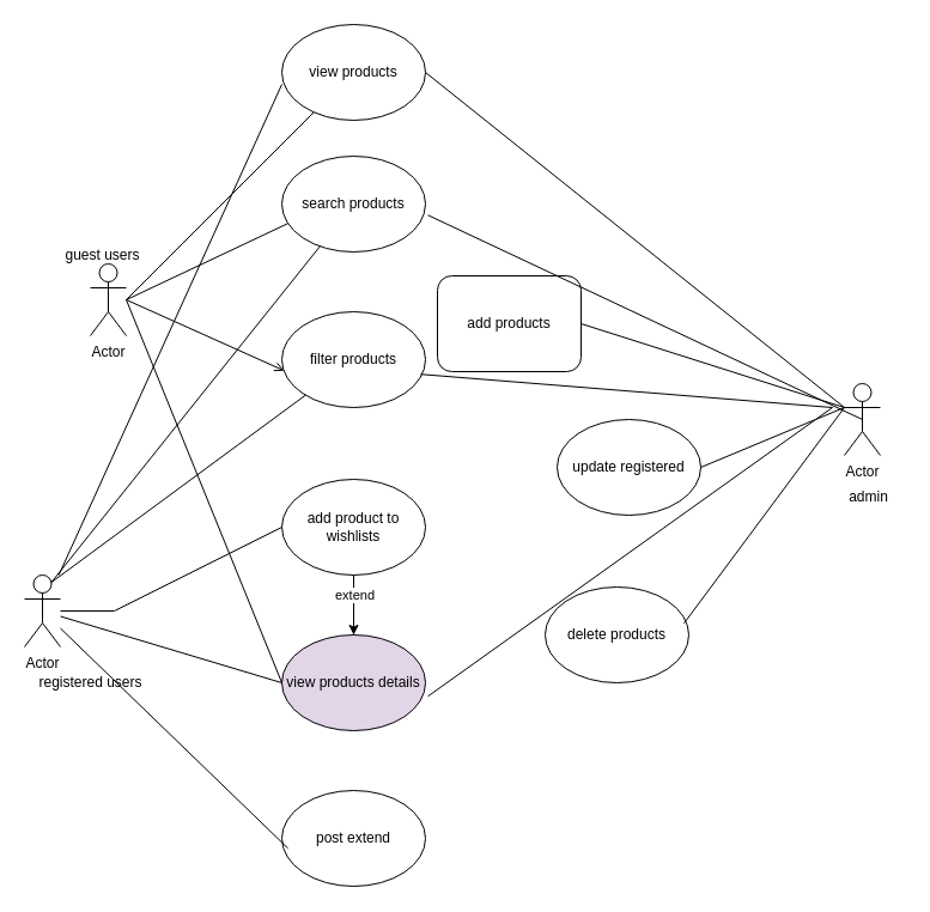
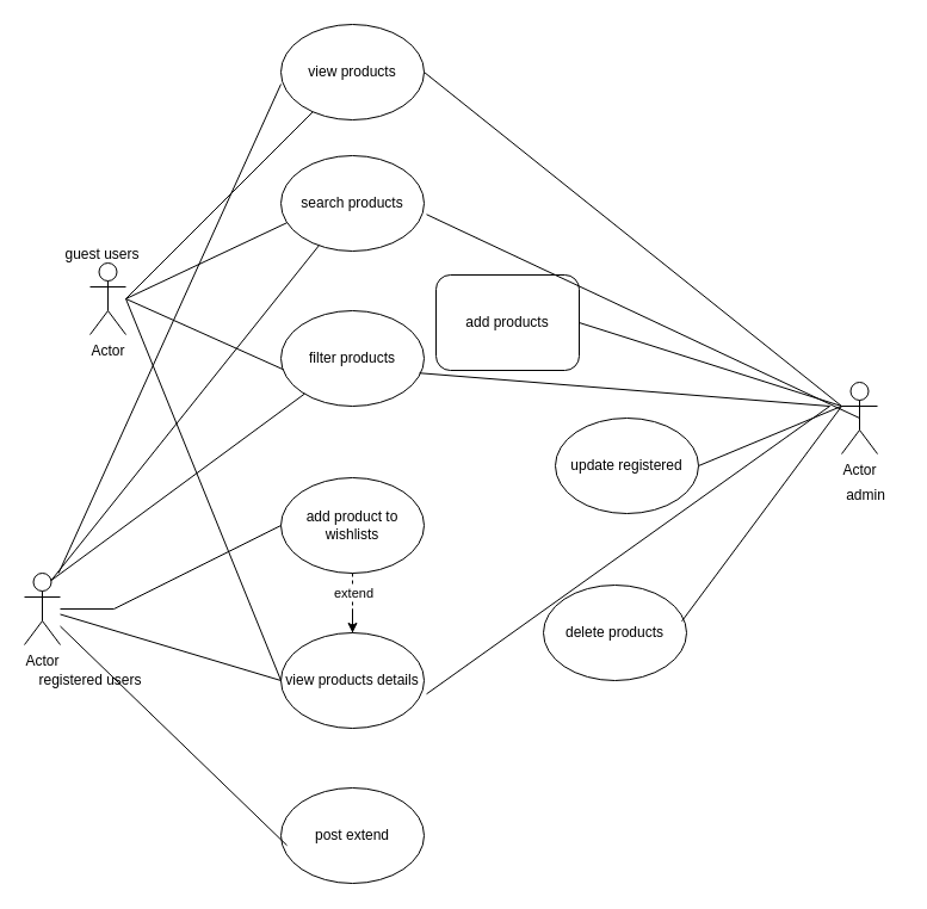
  <mxCell id="0" />
  <mxCell id="1" parent="0" />
  <mxCell id="2" value="Actor" style="shape=umlActor;verticalLabelPosition=bottom;verticalAlign=top;html=1;outlineConnect=0;" vertex="1" parent="1"><mxGeometry x="75" y="220" width="30" height="60" as="geometry" /></mxCell>
  <mxCell id="3" value="Actor" style="shape=umlActor;verticalLabelPosition=bottom;verticalAlign=top;html=1;outlineConnect=0;" vertex="1" parent="1"><mxGeometry x="705" y="320" width="30" height="60" as="geometry" /></mxCell>
  <mxCell id="4" value="search products" style="ellipse;whiteSpace=wrap;html=1;" vertex="1" parent="1"><mxGeometry x="235" y="130" width="120" height="80" as="geometry" /></mxCell>
  <mxCell id="5" value="filter products" style="ellipse;whiteSpace=wrap;html=1;" vertex="1" parent="1"><mxGeometry x="235" y="260" width="120" height="80" as="geometry" /></mxCell>
  <mxCell id="6" value="add product to wishlists" style="ellipse;whiteSpace=wrap;html=1;" vertex="1" parent="1"><mxGeometry x="235" y="400" width="120" height="80" as="geometry" /></mxCell>
- <mxCell id="7" value="view products details" style="ellipse;whiteSpace=wrap;html=1;fillColor=#e1d5e7;" vertex="1" parent="1"><mxGeometry x="235" y="530" width="120" height="80" as="geometry" /></mxCell>
+ <mxCell id="7" value="view products details" style="ellipse;whiteSpace=wrap;html=1;" vertex="1" parent="1"><mxGeometry x="235" y="530" width="120" height="80" as="geometry" /></mxCell>
  <mxCell id="8" value="post extend" style="ellipse;whiteSpace=wrap;html=1;" vertex="1" parent="1"><mxGeometry x="235" y="660" width="120" height="80" as="geometry" /></mxCell>
  <mxCell id="9" value="view products" style="ellipse;whiteSpace=wrap;html=1;" vertex="1" parent="1"><mxGeometry x="235" width="120" height="80" as="geometry" y="20" /></mxCell>
  <mxCell id="10" value="add products" style="whiteSpace=wrap;html=1;rounded=1;" vertex="1" parent="1"><mxGeometry x="365" y="230" width="120" height="80" as="geometry" /></mxCell>
  <mxCell id="11" value="update registered" style="ellipse;whiteSpace=wrap;html=1;" vertex="1" parent="1"><mxGeometry x="465" y="350" width="120" height="80" as="geometry" /></mxCell>
  <mxCell id="12" value="delete products" style="ellipse;whiteSpace=wrap;html=1;" vertex="1" parent="1"><mxGeometry x="455" y="490" width="120" height="80" as="geometry" /></mxCell>
  <mxCell id="13" value="" style="endArrow=none;html=1;rounded=0;" edge="1" parent="1" target="9"><mxGeometry width="50" height="50" relative="1" as="geometry"><mxPoint x="105" y="250" as="sourcePoint" /><mxPoint x="155" y="200" as="targetPoint" /></mxGeometry></mxCell>
  <mxCell id="14" value="" style="endArrow=none;html=1;rounded=0;entryX=0.042;entryY=0.703;entryDx=0;entryDy=0;entryPerimeter=0;" edge="1" parent="1" target="4"><mxGeometry width="50" height="50" relative="1" as="geometry"><mxPoint x="105" y="250" as="sourcePoint" /><mxPoint x="405" y="380" as="targetPoint" /></mxGeometry></mxCell>
- <mxCell id="15" value="" style="endArrow=open;html=1;rounded=0;entryX=0.017;entryY=0.616;entryDx=0;entryDy=0;entryPerimeter=0;exitX=0;exitY=0.5;exitDx=0;exitDy=0;" edge="1" parent="1" source="7" target="5"><mxGeometry width="50" height="50" relative="1" as="geometry"><mxPoint x="355" y="430" as="sourcePoint" /><mxPoint x="405" y="380" as="targetPoint" /><Array as="points"><mxPoint x="105" y="250" /></Array></mxGeometry></mxCell>
+ <mxCell id="15" value="" style="endArrow=none;html=1;rounded=0;entryX=0.017;entryY=0.616;entryDx=0;entryDy=0;entryPerimeter=0;exitX=0;exitY=0.5;exitDx=0;exitDy=0;" edge="1" parent="1" source="7" target="5"><mxGeometry width="50" height="50" relative="1" as="geometry"><mxPoint x="355" y="430" as="sourcePoint" /><mxPoint x="405" y="380" as="targetPoint" /><Array as="points"><mxPoint x="105" y="250" /></Array></mxGeometry></mxCell>
  <mxCell id="16" value="" style="endArrow=none;html=1;rounded=0;exitX=0;exitY=0.625;exitDx=0;exitDy=0;exitPerimeter=0;" edge="1" parent="1" source="9" target="32"><mxGeometry width="50" height="50" relative="1" as="geometry"><mxPoint x="355" y="430" as="sourcePoint" /><mxPoint x="405" y="380" as="targetPoint" /></mxGeometry></mxCell>
  <mxCell id="17" value="" style="endArrow=none;html=1;rounded=0;exitX=0.75;exitY=0.1;exitDx=0;exitDy=0;exitPerimeter=0;" edge="1" parent="1" source="32" target="4"><mxGeometry width="50" height="50" relative="1" as="geometry"><mxPoint x="355" y="430" as="sourcePoint" /><mxPoint x="405" y="380" as="targetPoint" /></mxGeometry></mxCell>
  <mxCell id="18" value="" style="endArrow=none;html=1;rounded=0;exitX=0.75;exitY=0.1;exitDx=0;exitDy=0;exitPerimeter=0;" edge="1" parent="1" source="32" target="5"><mxGeometry width="50" height="50" relative="1" as="geometry"><mxPoint x="355" y="430" as="sourcePoint" /><mxPoint x="405" y="380" as="targetPoint" /></mxGeometry></mxCell>
  <mxCell id="19" value="" style="endArrow=none;html=1;rounded=0;entryX=0;entryY=0.5;entryDx=0;entryDy=0;" edge="1" parent="1" source="32" target="6"><mxGeometry width="50" height="50" relative="1" as="geometry"><mxPoint x="108" y="516" as="sourcePoint" /><mxPoint x="273" y="344" as="targetPoint" /><Array as="points"><mxPoint x="95" y="510" /></Array></mxGeometry></mxCell>
  <mxCell id="20" value="" style="endArrow=none;html=1;rounded=0;entryX=0;entryY=0.5;entryDx=0;entryDy=0;" edge="1" parent="1" source="32" target="7"><mxGeometry width="50" height="50" relative="1" as="geometry"><mxPoint x="95" y="510" as="sourcePoint" /><mxPoint x="283" y="354" as="targetPoint" /></mxGeometry></mxCell>
  <mxCell id="21" value="" style="endArrow=none;html=1;rounded=0;entryX=0.042;entryY=0.603;entryDx=0;entryDy=0;entryPerimeter=0;" edge="1" parent="1" source="32" target="8"><mxGeometry width="50" height="50" relative="1" as="geometry"><mxPoint x="95" y="500" as="sourcePoint" /><mxPoint x="293" y="364" as="targetPoint" /></mxGeometry></mxCell>
  <mxCell id="22" value="" style="endArrow=none;html=1;rounded=0;exitX=1;exitY=0.5;exitDx=0;exitDy=0;" edge="1" parent="1" source="10"><mxGeometry width="50" height="50" relative="1" as="geometry"><mxPoint x="355" y="430" as="sourcePoint" /><mxPoint x="705" y="340" as="targetPoint" /></mxGeometry></mxCell>
  <mxCell id="23" value="" style="endArrow=none;html=1;rounded=0;exitX=1;exitY=0.5;exitDx=0;exitDy=0;exitPerimeter=0;entryX=0;entryY=0.333;entryDx=0;entryDy=0;entryPerimeter=0;" edge="1" parent="1" source="11" target="3"><mxGeometry width="50" height="50" relative="1" as="geometry"><mxPoint x="138" y="546" as="sourcePoint" /><mxPoint x="303" y="374" as="targetPoint" /></mxGeometry></mxCell>
  <mxCell id="24" value="" style="endArrow=none;html=1;rounded=0;exitX=0.967;exitY=0.378;exitDx=0;exitDy=0;exitPerimeter=0;" edge="1" parent="1" source="12"><mxGeometry width="50" height="50" relative="1" as="geometry"><mxPoint x="585" y="520" as="sourcePoint" /><mxPoint x="705" y="340" as="targetPoint" /></mxGeometry></mxCell>
  <mxCell id="25" value="" style="endArrow=none;html=1;rounded=0;exitX=0;exitY=0.333;exitDx=0;exitDy=0;exitPerimeter=0;entryX=1;entryY=0.5;entryDx=0;entryDy=0;" edge="1" parent="1" source="3" target="9"><mxGeometry width="50" height="50" relative="1" as="geometry"><mxPoint x="158" y="566" as="sourcePoint" /><mxPoint x="323" y="394" as="targetPoint" /></mxGeometry></mxCell>
  <mxCell id="26" value="" style="endArrow=none;html=1;rounded=0;exitX=0.5;exitY=0.5;exitDx=0;exitDy=0;exitPerimeter=0;entryX=1.017;entryY=0.616;entryDx=0;entryDy=0;entryPerimeter=0;" edge="1" parent="1" source="3" target="4"><mxGeometry width="50" height="50" relative="1" as="geometry"><mxPoint x="168" y="576" as="sourcePoint" /><mxPoint x="333" y="404" as="targetPoint" /></mxGeometry></mxCell>
  <mxCell id="27" value="" style="endArrow=none;html=1;rounded=0;entryX=0.967;entryY=0.653;entryDx=0;entryDy=0;entryPerimeter=0;" edge="1" parent="1" target="5"><mxGeometry width="50" height="50" relative="1" as="geometry"><mxPoint x="695" y="340" as="sourcePoint" /><mxPoint x="343" y="414" as="targetPoint" /></mxGeometry></mxCell>
  <mxCell id="28" value="" style="endArrow=none;html=1;rounded=0;exitX=1.017;exitY=0.641;exitDx=0;exitDy=0;exitPerimeter=0;" edge="1" parent="1" source="7"><mxGeometry width="50" height="50" relative="1" as="geometry"><mxPoint x="198" y="606" as="sourcePoint" /><mxPoint x="695" y="340" as="targetPoint" /></mxGeometry></mxCell>
- <mxCell id="29" value="" style="endArrow=none;dashed=0;html=1;rounded=0;exitX=0.5;exitY=1;exitDx=0;exitDy=0;" edge="1" parent="1" source="6" target="7"><mxGeometry width="50" height="50" relative="1" as="geometry"><mxPoint x="355" y="430" as="sourcePoint" /><mxPoint x="295" y="520" as="targetPoint" /></mxGeometry></mxCell>
+ <mxCell id="29" value="" style="endArrow=none;dashed=1;html=1;rounded=0;exitX=0.5;exitY=1;exitDx=0;exitDy=0;" edge="1" parent="1" source="6" target="7"><mxGeometry width="50" height="50" relative="1" as="geometry"><mxPoint x="355" y="430" as="sourcePoint" /><mxPoint x="295" y="520" as="targetPoint" /></mxGeometry></mxCell>
  <mxCell id="30" value="extend" style="edgeLabel;html=1;align=center;verticalAlign=middle;resizable=0;points=[];" connectable="0" vertex="1" parent="29"><mxGeometry x="-0.36" relative="1" as="geometry"><mxPoint as="offset" /></mxGeometry></mxCell>
  <mxCell id="31" value="" style="endArrow=classic;html=1;rounded=0;entryX=0.5;entryY=0;entryDx=0;entryDy=0;" edge="1" parent="1" target="7"><mxGeometry width="50" height="50" relative="1" as="geometry"><mxPoint x="295" y="510" as="sourcePoint" /><mxPoint x="405" y="380" as="targetPoint" /></mxGeometry></mxCell>
  <mxCell id="32" value="Actor" style="shape=umlActor;verticalLabelPosition=bottom;verticalAlign=top;html=1;outlineConnect=0;" vertex="1" parent="1"><mxGeometry x="20" y="480" width="30" height="60" as="geometry" /></mxCell>
  <mxCell id="33" value="admin" style="text;html=1;align=center;verticalAlign=middle;resizable=0;points=[];autosize=1;strokeColor=none;fillColor=none;" vertex="1" parent="1"><mxGeometry x="695" y="400" width="60" height="30" as="geometry" /></mxCell>
  <mxCell id="34" value="guest users" style="text;html=1;align=center;verticalAlign=middle;resizable=0;points=[];autosize=1;strokeColor=none;fillColor=none;" vertex="1" parent="1"><mxGeometry x="40" y="198" width="90" height="30" as="geometry" /></mxCell>
  <mxCell id="35" value="registered users" style="text;html=1;align=center;verticalAlign=middle;resizable=0;points=[];autosize=1;strokeColor=none;fillColor=none;" vertex="1" parent="1"><mxGeometry x="20" y="555" width="110" height="30" as="geometry" /></mxCell>
